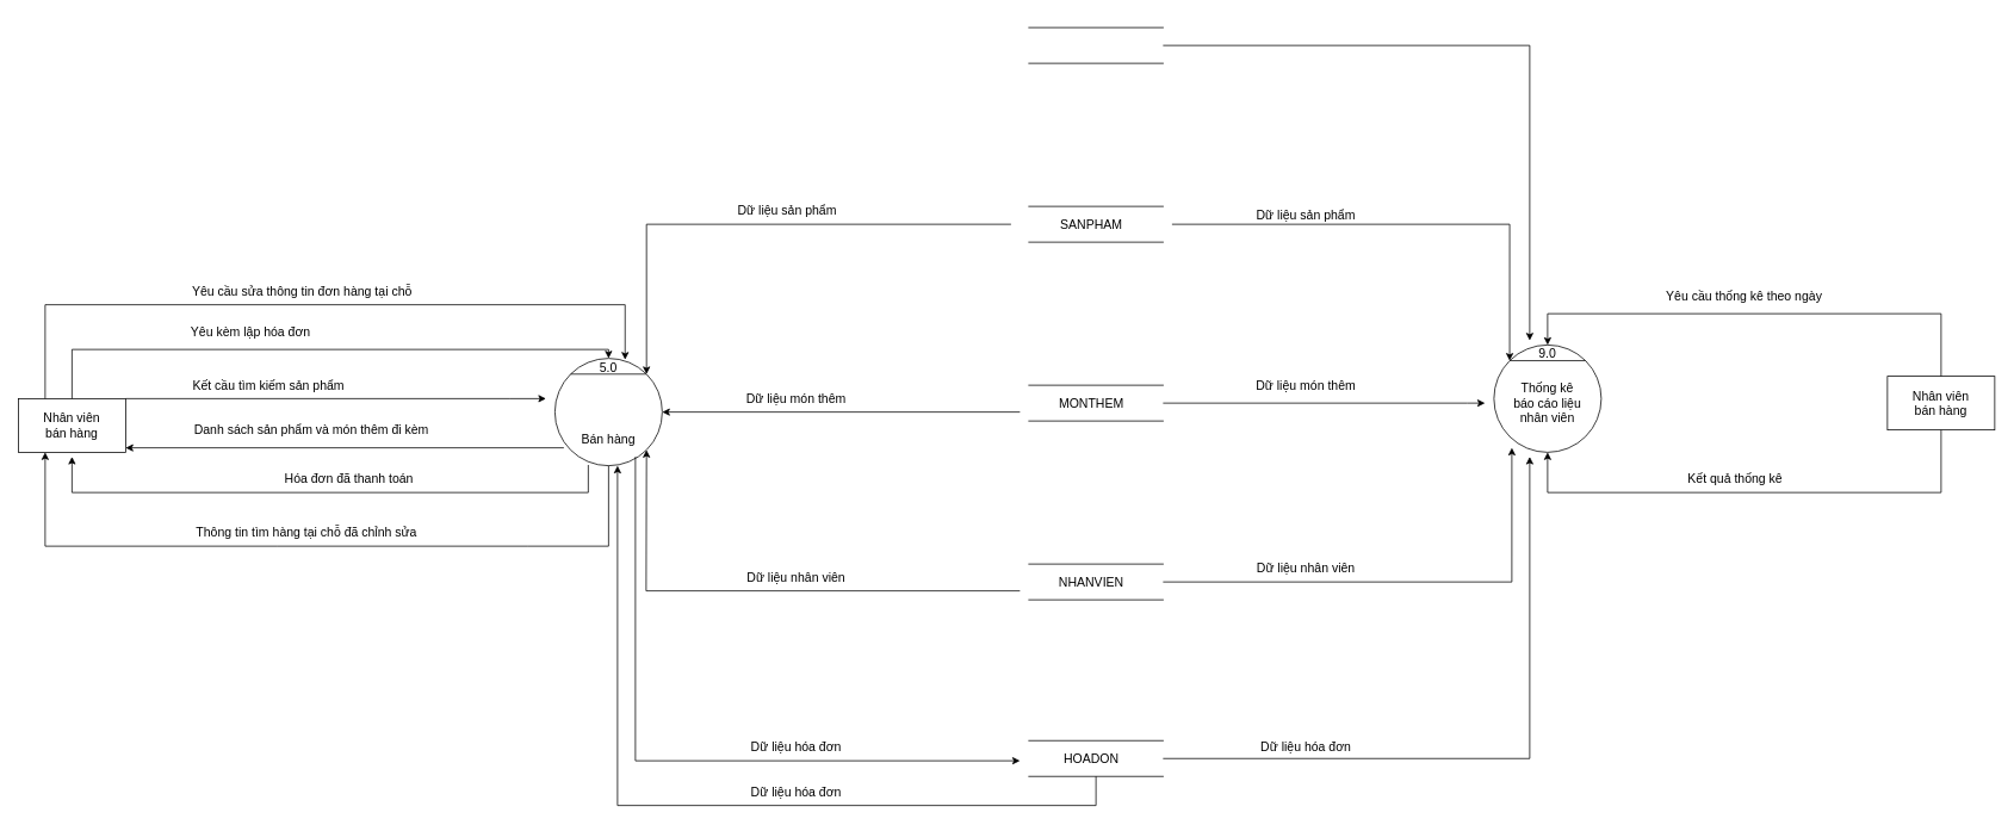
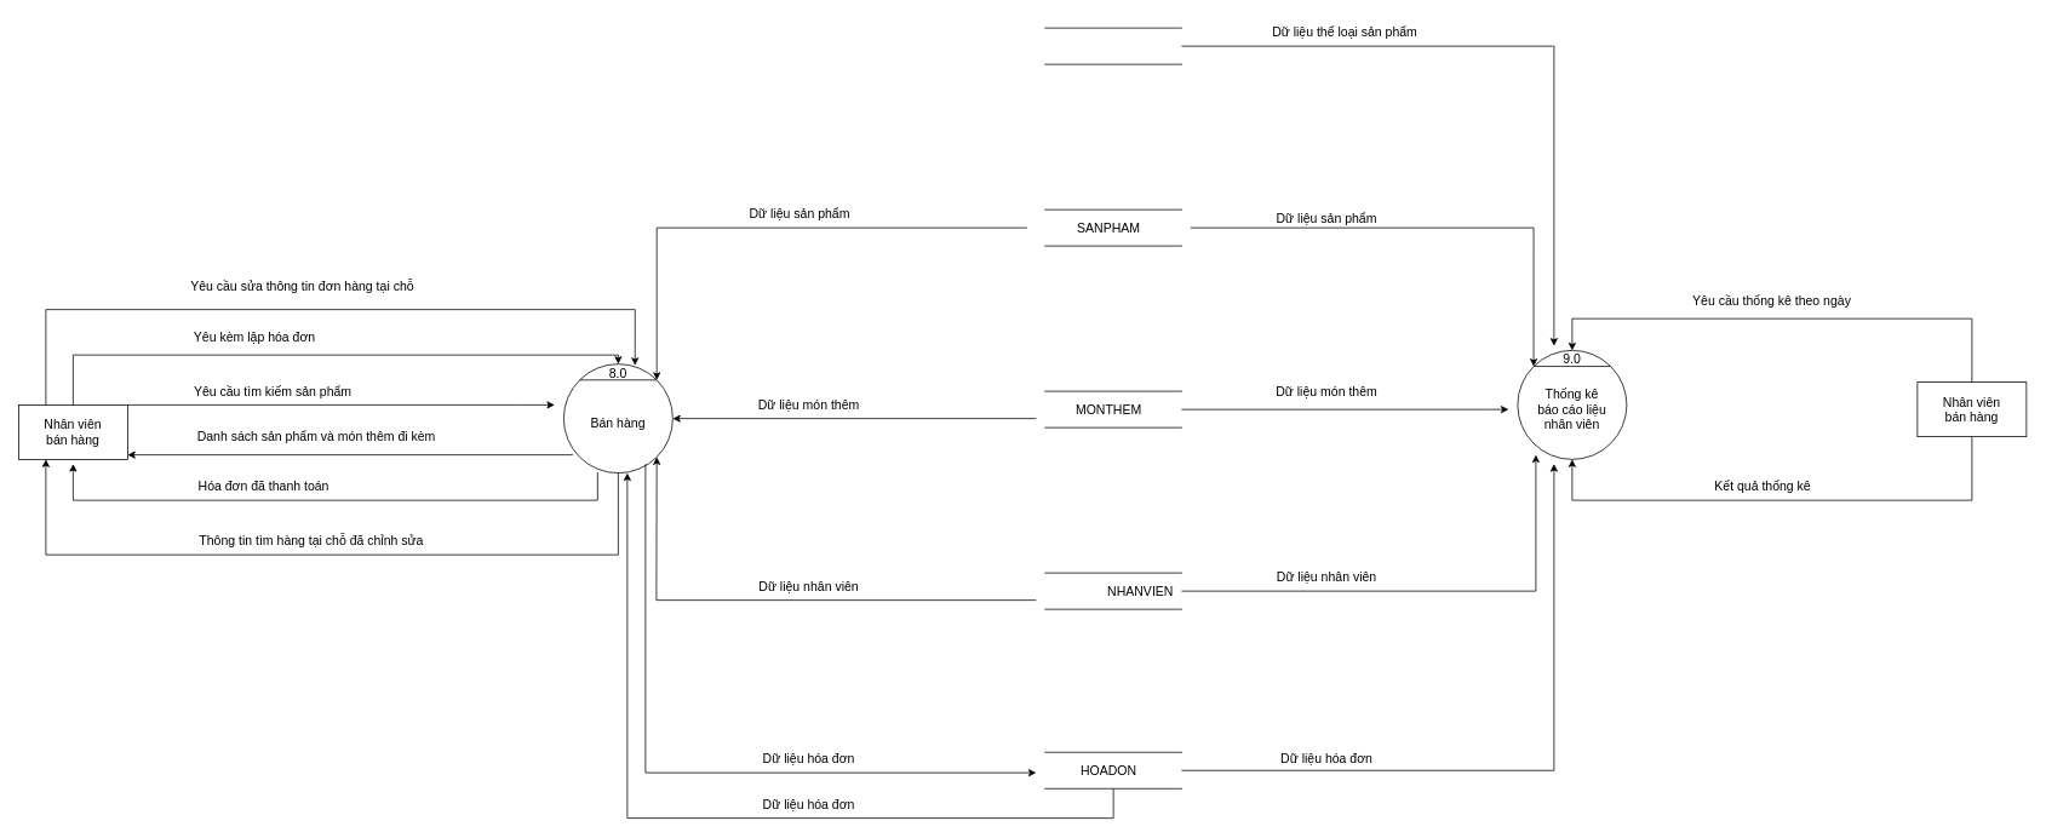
  <mxCell id="0" />
  <mxCell id="1" parent="0" />
  <mxCell id="2" value="" style="ellipse;whiteSpace=wrap;html=1;aspect=fixed;" parent="1" vertex="1"><mxGeometry x="1670" y="385" width="120" height="120" as="geometry" /></mxCell>
  <mxCell id="3" value="" style="endArrow=none;html=1;rounded=0;exitX=0;exitY=0;exitDx=0;exitDy=0;entryX=1;entryY=0;entryDx=0;entryDy=0;" parent="1" source="2" target="2" edge="1"><mxGeometry width="50" height="50" relative="1" as="geometry"><mxPoint x="2010" y="665" as="sourcePoint" /><mxPoint x="2060" y="615" as="targetPoint" /></mxGeometry></mxCell>
  <mxCell id="4" value="&lt;span style=&quot;font-size: 14px&quot;&gt;Thống kê báo cáo liệu nhân viên&lt;/span&gt;" style="text;html=1;strokeColor=none;fillColor=none;align=center;verticalAlign=middle;whiteSpace=wrap;rounded=0;" parent="1" vertex="1"><mxGeometry x="1690" y="435" width="80" height="30" as="geometry" /></mxCell>
  <mxCell id="5" value="9.0" style="text;html=1;strokeColor=none;fillColor=none;align=center;verticalAlign=middle;whiteSpace=wrap;rounded=0;fontSize=14;" parent="1" vertex="1"><mxGeometry x="1715" y="385" width="30" height="20" as="geometry" /></mxCell>
  <mxCell id="6" value="" style="shape=partialRectangle;whiteSpace=wrap;html=1;left=0;right=0;fillColor=none;fontSize=14;" parent="1" vertex="1"><mxGeometry x="1150" y="30" width="150" height="40" as="geometry" /></mxCell>
  <mxCell id="7" value="" style="shape=partialRectangle;whiteSpace=wrap;html=1;left=0;right=0;fillColor=none;fontSize=14;" parent="1" vertex="1"><mxGeometry x="1150" y="230" width="150" height="40" as="geometry" /></mxCell>
  <mxCell id="8" value="SANPHAM" style="text;html=1;strokeColor=none;fillColor=none;align=center;verticalAlign=middle;whiteSpace=wrap;rounded=0;fontSize=14;" parent="1" vertex="1"><mxGeometry x="1190" y="235" width="60" height="30" as="geometry" /></mxCell>
  <mxCell id="9" value="" style="shape=partialRectangle;whiteSpace=wrap;html=1;left=0;right=0;fillColor=none;fontSize=14;" parent="1" vertex="1"><mxGeometry x="1150" y="430" width="150" height="40" as="geometry" /></mxCell>
  <mxCell id="10" value="MONTHEM" style="text;html=1;strokeColor=none;fillColor=none;align=center;verticalAlign=middle;whiteSpace=wrap;rounded=0;fontSize=14;" parent="1" vertex="1"><mxGeometry x="1190" y="435" width="60" height="30" as="geometry" /></mxCell>
  <mxCell id="11" value="" style="shape=partialRectangle;whiteSpace=wrap;html=1;left=0;right=0;fillColor=none;fontSize=14;" parent="1" vertex="1"><mxGeometry x="1150" y="630" width="150" height="40" as="geometry" /></mxCell>
- <mxCell id="12" value="NHANVIEN" style="text;html=1;strokeColor=none;fillColor=none;align=center;verticalAlign=middle;whiteSpace=wrap;rounded=0;fontSize=14;" parent="1" vertex="1"><mxGeometry x="1190" y="635" width="60" height="30" as="geometry" /></mxCell>
+ <mxCell id="12" value="NHANVIEN" style="text;html=1;strokeColor=none;fillColor=none;align=center;verticalAlign=middle;whiteSpace=wrap;rounded=0;fontSize=14;" parent="1" vertex="1"><mxGeometry x="1225" y="635" width="60" height="30" as="geometry" /></mxCell>
  <mxCell id="13" value="" style="shape=partialRectangle;whiteSpace=wrap;html=1;left=0;right=0;fillColor=none;fontSize=14;" parent="1" vertex="1"><mxGeometry x="1150" y="827.5" width="150" height="40" as="geometry" /></mxCell>
  <mxCell id="14" value="HOADON" style="text;html=1;strokeColor=none;fillColor=none;align=center;verticalAlign=middle;whiteSpace=wrap;rounded=0;fontSize=14;" parent="1" vertex="1"><mxGeometry x="1190" y="832.5" width="60" height="30" as="geometry" /></mxCell>
  <mxCell id="15" value="" style="rounded=0;whiteSpace=wrap;html=1;fontSize=14;" parent="1" vertex="1"><mxGeometry x="2110" y="420" width="120" height="60" as="geometry" /></mxCell>
  <mxCell id="16" value="&lt;span style=&quot;font-size: 14px&quot;&gt;Nhân viên bán hàng&lt;/span&gt;" style="text;html=1;strokeColor=none;fillColor=none;align=center;verticalAlign=middle;whiteSpace=wrap;rounded=0;" parent="1" vertex="1"><mxGeometry x="2130" y="440" width="80" height="20" as="geometry" /></mxCell>
  <mxCell id="17" value="" style="edgeStyle=segmentEdgeStyle;endArrow=classic;html=1;rounded=0;fontSize=14;exitX=1;exitY=0.5;exitDx=0;exitDy=0;" parent="1" source="6" edge="1"><mxGeometry width="50" height="50" relative="1" as="geometry"><mxPoint x="1320" y="50" as="sourcePoint" /><mxPoint x="1710" y="380" as="targetPoint" /><Array as="points"><mxPoint x="1710" y="50" /></Array></mxGeometry></mxCell>
+ <mxCell id="18" value="Dữ liệu thể loại sản phẩm" style="text;html=1;strokeColor=none;fillColor=none;align=center;verticalAlign=middle;whiteSpace=wrap;rounded=0;fontSize=14;" parent="1" vertex="1"><mxGeometry x="1390" y="20" width="180" height="30" as="geometry" /></mxCell>
  <mxCell id="19" value="" style="edgeStyle=segmentEdgeStyle;endArrow=classic;html=1;rounded=0;fontSize=14;entryX=0;entryY=0;entryDx=0;entryDy=0;" parent="1" target="2" edge="1"><mxGeometry width="50" height="50" relative="1" as="geometry"><mxPoint x="1310" y="250" as="sourcePoint" /><mxPoint x="1200" y="370" as="targetPoint" /></mxGeometry></mxCell>
  <mxCell id="20" value="Dữ liệu sản phẩm" style="text;html=1;strokeColor=none;fillColor=none;align=center;verticalAlign=middle;whiteSpace=wrap;rounded=0;fontSize=14;" parent="1" vertex="1"><mxGeometry x="1370" y="225" width="180" height="30" as="geometry" /></mxCell>
  <mxCell id="21" value="" style="edgeStyle=segmentEdgeStyle;endArrow=classic;html=1;rounded=0;fontSize=14;exitX=1;exitY=0.5;exitDx=0;exitDy=0;" parent="1" source="9" edge="1"><mxGeometry width="50" height="50" relative="1" as="geometry"><mxPoint x="1300" y="460" as="sourcePoint" /><mxPoint x="1660" y="450" as="targetPoint" /><Array as="points"><mxPoint x="1640" y="450" /><mxPoint x="1640" y="450" /></Array></mxGeometry></mxCell>
  <mxCell id="22" value="Dữ liệu món thêm" style="text;html=1;strokeColor=none;fillColor=none;align=center;verticalAlign=middle;whiteSpace=wrap;rounded=0;fontSize=14;" parent="1" vertex="1"><mxGeometry x="1370" y="415" width="180" height="30" as="geometry" /></mxCell>
  <mxCell id="23" value="" style="edgeStyle=segmentEdgeStyle;endArrow=classic;html=1;rounded=0;fontSize=14;entryX=0.167;entryY=0.958;entryDx=0;entryDy=0;entryPerimeter=0;exitX=1;exitY=0.5;exitDx=0;exitDy=0;" parent="1" source="11" target="2" edge="1"><mxGeometry width="50" height="50" relative="1" as="geometry"><mxPoint x="1150" y="750" as="sourcePoint" /><mxPoint x="1200" y="700" as="targetPoint" /></mxGeometry></mxCell>
  <mxCell id="24" value="Dữ liệu nhân viên" style="text;html=1;strokeColor=none;fillColor=none;align=center;verticalAlign=middle;whiteSpace=wrap;rounded=0;fontSize=14;" parent="1" vertex="1"><mxGeometry x="1370" y="620" width="180" height="30" as="geometry" /></mxCell>
  <mxCell id="25" value="" style="edgeStyle=segmentEdgeStyle;endArrow=classic;html=1;rounded=0;fontSize=14;exitX=1;exitY=0.5;exitDx=0;exitDy=0;" parent="1" source="13" edge="1"><mxGeometry width="50" height="50" relative="1" as="geometry"><mxPoint x="1320" y="850" as="sourcePoint" /><mxPoint x="1710" y="510" as="targetPoint" /></mxGeometry></mxCell>
  <mxCell id="26" value="Dữ liệu hóa đơn" style="text;html=1;strokeColor=none;fillColor=none;align=center;verticalAlign=middle;whiteSpace=wrap;rounded=0;fontSize=14;" parent="1" vertex="1"><mxGeometry x="1380" y="820" width="160" height="30" as="geometry" /></mxCell>
  <mxCell id="27" value="" style="edgeStyle=segmentEdgeStyle;endArrow=classic;html=1;rounded=0;fontSize=14;exitX=0.5;exitY=0;exitDx=0;exitDy=0;entryX=0.5;entryY=0;entryDx=0;entryDy=0;" parent="1" source="15" target="5" edge="1"><mxGeometry width="50" height="50" relative="1" as="geometry"><mxPoint x="1750" y="490" as="sourcePoint" /><mxPoint x="1800" y="440" as="targetPoint" /><Array as="points"><mxPoint x="2170" y="350" /><mxPoint x="1730" y="350" /></Array></mxGeometry></mxCell>
  <mxCell id="28" value="Yêu cầu thống kê theo ngày" style="text;html=1;strokeColor=none;fillColor=none;align=center;verticalAlign=middle;whiteSpace=wrap;rounded=0;fontSize=14;" parent="1" vertex="1"><mxGeometry x="1820" y="315" width="260" height="30" as="geometry" /></mxCell>
  <mxCell id="29" value="" style="edgeStyle=segmentEdgeStyle;endArrow=classic;html=1;rounded=0;fontSize=14;exitX=0.5;exitY=1;exitDx=0;exitDy=0;entryX=0.5;entryY=1;entryDx=0;entryDy=0;" parent="1" source="15" target="2" edge="1"><mxGeometry width="50" height="50" relative="1" as="geometry"><mxPoint x="1750" y="480" as="sourcePoint" /><mxPoint x="1800" y="430" as="targetPoint" /><Array as="points"><mxPoint x="2170" y="550" /><mxPoint x="1730" y="550" /></Array></mxGeometry></mxCell>
  <mxCell id="30" value="Kết quả thống kê" style="text;html=1;strokeColor=none;fillColor=none;align=center;verticalAlign=middle;whiteSpace=wrap;rounded=0;fontSize=14;" parent="1" vertex="1"><mxGeometry x="1850" y="520" width="180" height="30" as="geometry" /></mxCell>
  <mxCell id="31" value="" style="rounded=0;whiteSpace=wrap;html=1;fontSize=14;" parent="1" vertex="1"><mxGeometry x="20" y="445" width="120" height="60" as="geometry" /></mxCell>
  <mxCell id="32" value="&lt;span style=&quot;font-size: 14px&quot;&gt;Nhân viên bán hàng&lt;/span&gt;" style="text;html=1;strokeColor=none;fillColor=none;align=center;verticalAlign=middle;whiteSpace=wrap;rounded=0;" parent="1" vertex="1"><mxGeometry x="40" y="465" width="80" height="20" as="geometry" /></mxCell>
  <mxCell id="33" value="" style="ellipse;whiteSpace=wrap;html=1;aspect=fixed;" parent="1" vertex="1"><mxGeometry x="620" y="400" width="120" height="120" as="geometry" /></mxCell>
  <mxCell id="34" value="" style="endArrow=none;html=1;rounded=0;exitX=0;exitY=0;exitDx=0;exitDy=0;entryX=1;entryY=0;entryDx=0;entryDy=0;" parent="1" source="33" target="33" edge="1"><mxGeometry width="50" height="50" relative="1" as="geometry"><mxPoint x="960" y="680" as="sourcePoint" /><mxPoint x="1010" y="630" as="targetPoint" /></mxGeometry></mxCell>
- <mxCell id="35" value="&lt;span style=&quot;font-size: 14px&quot;&gt;Bán hàng&lt;/span&gt;" style="text;html=1;strokeColor=none;fillColor=none;align=center;verticalAlign=middle;whiteSpace=wrap;rounded=0;" parent="1" vertex="1"><mxGeometry x="640" y="475" width="80" height="30" as="geometry" /></mxCell>
- <mxCell id="36" value="5.0" style="text;html=1;strokeColor=none;fillColor=none;align=center;verticalAlign=middle;whiteSpace=wrap;rounded=0;fontSize=14;" parent="1" vertex="1"><mxGeometry x="665" y="400" width="30" height="20" as="geometry" /></mxCell>
+ <mxCell id="35" value="&lt;span style=&quot;font-size: 14px&quot;&gt;Bán hàng&lt;/span&gt;" style="text;html=1;strokeColor=none;fillColor=none;align=center;verticalAlign=middle;whiteSpace=wrap;rounded=0;" parent="1" vertex="1"><mxGeometry x="640" y="450" width="80" height="30" as="geometry" /></mxCell>
+ <mxCell id="36" value="8.0" style="text;html=1;strokeColor=none;fillColor=none;align=center;verticalAlign=middle;whiteSpace=wrap;rounded=0;fontSize=14;" parent="1" vertex="1"><mxGeometry x="665" y="400" width="30" height="20" as="geometry" /></mxCell>
  <mxCell id="37" value="" style="edgeStyle=segmentEdgeStyle;endArrow=classic;html=1;rounded=0;fontSize=14;exitX=1;exitY=0;exitDx=0;exitDy=0;" parent="1" source="31" edge="1"><mxGeometry width="50" height="50" relative="1" as="geometry"><mxPoint x="550" y="530" as="sourcePoint" /><mxPoint x="610" y="445" as="targetPoint" /><Array as="points"><mxPoint x="570" y="445" /><mxPoint x="570" y="445" /></Array></mxGeometry></mxCell>
- <mxCell id="38" value="Kết cầu tìm kiếm sản phẩm" style="text;html=1;strokeColor=none;fillColor=none;align=center;verticalAlign=middle;whiteSpace=wrap;rounded=0;fontSize=14;" parent="1" vertex="1"><mxGeometry x="200" y="415" width="200" height="30" as="geometry" /></mxCell>
+ <mxCell id="38" value="Yêu cầu tìm kiếm sản phẩm" style="text;html=1;strokeColor=none;fillColor=none;align=center;verticalAlign=middle;whiteSpace=wrap;rounded=0;fontSize=14;" parent="1" vertex="1"><mxGeometry x="200" y="415" width="200" height="30" as="geometry" /></mxCell>
  <mxCell id="39" value="" style="endArrow=classic;html=1;rounded=0;fontSize=14;" parent="1" edge="1"><mxGeometry width="50" height="50" relative="1" as="geometry"><mxPoint x="630" y="500" as="sourcePoint" /><mxPoint x="140" y="500" as="targetPoint" /></mxGeometry></mxCell>
  <mxCell id="40" value="Danh sách sản phẩm và món thêm đi kèm" style="text;html=1;strokeColor=none;fillColor=none;align=center;verticalAlign=middle;whiteSpace=wrap;rounded=0;fontSize=14;" parent="1" vertex="1"><mxGeometry x="182.5" y="465" width="330" height="30" as="geometry" /></mxCell>
  <mxCell id="41" value="" style="edgeStyle=segmentEdgeStyle;endArrow=classic;html=1;rounded=0;fontSize=14;exitX=0.5;exitY=0;exitDx=0;exitDy=0;entryX=0.5;entryY=0;entryDx=0;entryDy=0;" parent="1" source="31" target="36" edge="1"><mxGeometry width="50" height="50" relative="1" as="geometry"><mxPoint x="400" y="460" as="sourcePoint" /><mxPoint x="450" y="410" as="targetPoint" /><Array as="points"><mxPoint x="80" y="390" /><mxPoint x="680" y="390" /></Array></mxGeometry></mxCell>
  <mxCell id="42" value="Yêu kèm lập hóa đơn" style="text;html=1;strokeColor=none;fillColor=none;align=center;verticalAlign=middle;whiteSpace=wrap;rounded=0;fontSize=14;" parent="1" vertex="1"><mxGeometry x="190" y="355" width="180" height="30" as="geometry" /></mxCell>
  <mxCell id="43" style="edgeStyle=orthogonalEdgeStyle;rounded=0;orthogonalLoop=1;jettySize=auto;html=1;exitX=0.5;exitY=1;exitDx=0;exitDy=0;fontSize=14;" parent="1" source="42" target="42" edge="1"><mxGeometry relative="1" as="geometry" /></mxCell>
  <mxCell id="44" value="" style="edgeStyle=segmentEdgeStyle;endArrow=classic;html=1;rounded=0;fontSize=14;exitX=0.311;exitY=0.993;exitDx=0;exitDy=0;exitPerimeter=0;" parent="1" source="33" edge="1"><mxGeometry width="50" height="50" relative="1" as="geometry"><mxPoint x="400" y="460" as="sourcePoint" /><mxPoint x="80" y="510" as="targetPoint" /><Array as="points"><mxPoint x="657" y="550" /><mxPoint x="80" y="550" /></Array></mxGeometry></mxCell>
- <mxCell id="45" value="Hóa đơn đã thanh toán" style="text;html=1;strokeColor=none;fillColor=none;align=center;verticalAlign=middle;whiteSpace=wrap;rounded=0;fontSize=14;" parent="1" vertex="1"><mxGeometry x="300" y="520" width="180" height="30" as="geometry" /></mxCell>
+ <mxCell id="45" value="Hóa đơn đã thanh toán" style="text;html=1;strokeColor=none;fillColor=none;align=center;verticalAlign=middle;whiteSpace=wrap;rounded=0;fontSize=14;" parent="1" vertex="1"><mxGeometry x="200" y="520" width="180" height="30" as="geometry" /></mxCell>
  <mxCell id="46" value="" style="edgeStyle=segmentEdgeStyle;endArrow=classic;html=1;rounded=0;fontSize=14;entryX=1;entryY=0;entryDx=0;entryDy=0;" parent="1" target="33" edge="1"><mxGeometry width="50" height="50" relative="1" as="geometry"><mxPoint x="1130" y="250" as="sourcePoint" /><mxPoint x="1697.574" y="412.574" as="targetPoint" /></mxGeometry></mxCell>
  <mxCell id="47" value="Dữ liệu sản phẩm" style="text;html=1;strokeColor=none;fillColor=none;align=center;verticalAlign=middle;whiteSpace=wrap;rounded=0;fontSize=14;" parent="1" vertex="1"><mxGeometry x="790" y="220" width="180" height="30" as="geometry" /></mxCell>
  <mxCell id="48" value="" style="edgeStyle=segmentEdgeStyle;endArrow=classic;html=1;rounded=0;fontSize=14;entryX=1;entryY=0.5;entryDx=0;entryDy=0;" parent="1" target="33" edge="1"><mxGeometry width="50" height="50" relative="1" as="geometry"><mxPoint x="1140" y="460" as="sourcePoint" /><mxPoint x="732.426" y="427.574" as="targetPoint" /><Array as="points"><mxPoint x="1140" y="460" /></Array></mxGeometry></mxCell>
  <mxCell id="49" value="Dữ liệu món thêm" style="text;html=1;strokeColor=none;fillColor=none;align=center;verticalAlign=middle;whiteSpace=wrap;rounded=0;fontSize=14;" parent="1" vertex="1"><mxGeometry x="800" y="430" width="180" height="30" as="geometry" /></mxCell>
  <mxCell id="50" value="" style="endArrow=classic;html=1;rounded=0;fontSize=14;entryX=1;entryY=1;entryDx=0;entryDy=0;" parent="1" target="33" edge="1"><mxGeometry width="50" height="50" relative="1" as="geometry"><mxPoint x="1140" y="660" as="sourcePoint" /><mxPoint x="710" y="660" as="targetPoint" /><Array as="points"><mxPoint x="722" y="660" /></Array></mxGeometry></mxCell>
  <mxCell id="51" value="Dữ liệu nhân viên" style="text;html=1;strokeColor=none;fillColor=none;align=center;verticalAlign=middle;whiteSpace=wrap;rounded=0;fontSize=14;" parent="1" vertex="1"><mxGeometry x="800" y="630" width="180" height="30" as="geometry" /></mxCell>
  <mxCell id="52" value="" style="edgeStyle=segmentEdgeStyle;endArrow=classic;html=1;rounded=0;fontSize=14;exitX=0.75;exitY=0.917;exitDx=0;exitDy=0;exitPerimeter=0;" parent="1" source="33" edge="1"><mxGeometry width="50" height="50" relative="1" as="geometry"><mxPoint x="701" y="520" as="sourcePoint" /><mxPoint x="1140" y="850" as="targetPoint" /><Array as="points"><mxPoint x="710" y="850" /></Array></mxGeometry></mxCell>
  <mxCell id="53" value="Dữ liệu hóa đơn" style="text;html=1;strokeColor=none;fillColor=none;align=center;verticalAlign=middle;whiteSpace=wrap;rounded=0;fontSize=14;" parent="1" vertex="1"><mxGeometry x="800" y="820" width="180" height="30" as="geometry" /></mxCell>
  <mxCell id="54" value="" style="edgeStyle=segmentEdgeStyle;endArrow=classic;html=1;rounded=0;fontSize=14;exitX=0.5;exitY=1;exitDx=0;exitDy=0;" parent="1" source="13" edge="1"><mxGeometry width="50" height="50" relative="1" as="geometry"><mxPoint x="710" y="580" as="sourcePoint" /><mxPoint x="690" y="520" as="targetPoint" /><Array as="points"><mxPoint x="1225" y="900" /><mxPoint x="690" y="900" /></Array></mxGeometry></mxCell>
  <mxCell id="55" value="Dữ liệu hóa đơn" style="text;html=1;strokeColor=none;fillColor=none;align=center;verticalAlign=middle;whiteSpace=wrap;rounded=0;fontSize=14;" parent="1" vertex="1"><mxGeometry x="800" y="870" width="180" height="30" as="geometry" /></mxCell>
  <mxCell id="56" value="" style="edgeStyle=segmentEdgeStyle;endArrow=classic;html=1;rounded=0;fontSize=14;exitX=0.25;exitY=0;exitDx=0;exitDy=0;entryX=0.654;entryY=0.012;entryDx=0;entryDy=0;entryPerimeter=0;" parent="1" source="31" target="33" edge="1"><mxGeometry width="50" height="50" relative="1" as="geometry"><mxPoint x="710" y="580" as="sourcePoint" /><mxPoint x="760" y="530" as="targetPoint" /><Array as="points"><mxPoint x="50" y="340" /><mxPoint x="698" y="340" /></Array></mxGeometry></mxCell>
- <mxCell id="57" value="Yêu cầu sửa thông tin đơn hàng tại chỗ" style="text;html=1;strokeColor=none;fillColor=none;align=center;verticalAlign=middle;whiteSpace=wrap;rounded=0;fontSize=14;" parent="1" vertex="1"><mxGeometry x="200" y="310" width="275" height="30" as="geometry" /></mxCell>
+ <mxCell id="57" value="Yêu cầu sửa thông tin đơn hàng tại chỗ" style="text;html=1;strokeColor=none;fillColor=none;align=center;verticalAlign=middle;whiteSpace=wrap;rounded=0;fontSize=14;" parent="1" vertex="1"><mxGeometry x="195" y="300" width="275" height="30" as="geometry" /></mxCell>
  <mxCell id="58" value="" style="endArrow=classic;html=1;rounded=0;fontSize=14;exitX=0.5;exitY=1;exitDx=0;exitDy=0;entryX=0.25;entryY=1;entryDx=0;entryDy=0;" parent="1" source="33" target="31" edge="1"><mxGeometry width="50" height="50" relative="1" as="geometry"><mxPoint x="710" y="530" as="sourcePoint" /><mxPoint x="760" y="480" as="targetPoint" /><Array as="points"><mxPoint x="680" y="610" /><mxPoint x="590" y="610" /><mxPoint x="310" y="610" /><mxPoint x="50" y="610" /></Array></mxGeometry></mxCell>
  <mxCell id="59" value="Thông tin tìm hàng tại chỗ đã chỉnh sửa" style="text;html=1;strokeColor=none;fillColor=none;align=center;verticalAlign=middle;whiteSpace=wrap;rounded=0;fontSize=14;" parent="1" vertex="1"><mxGeometry x="210" y="580" width="265" height="30" as="geometry" /></mxCell>
